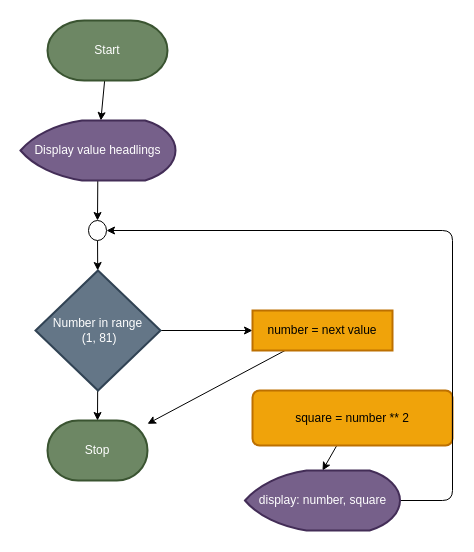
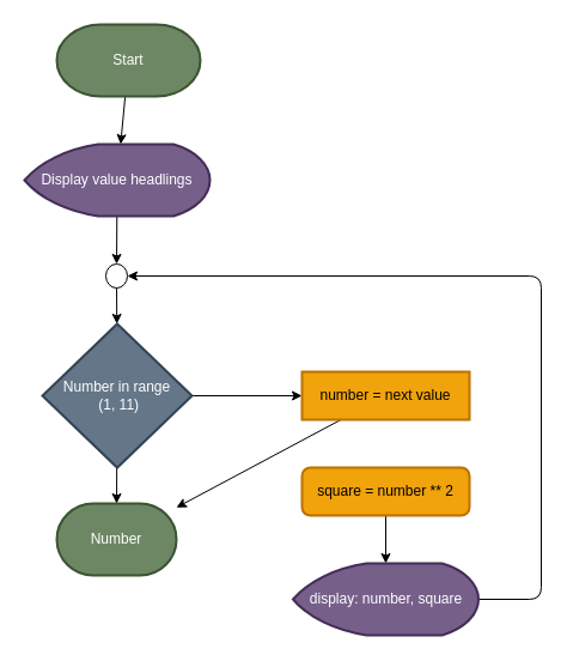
  <mxCell id="0" />
  <mxCell id="1" parent="0" />
  <mxCell id="2" style="edgeStyle=none;html=1;" edge="1" parent="1" source="3" target="6"><mxGeometry relative="1" as="geometry" /></mxCell>
  <mxCell id="3" value="Start" style="strokeWidth=2;html=1;shape=mxgraph.flowchart.terminator;whiteSpace=wrap;fillColor=#6d8764;fontColor=#ffffff;strokeColor=#3A5431;" vertex="1" parent="1"><mxGeometry x="47" y="20" width="120" height="60" as="geometry" /></mxCell>
- <mxCell id="4" value="Stop" style="strokeWidth=2;html=1;shape=mxgraph.flowchart.terminator;whiteSpace=wrap;fillColor=#6d8764;fontColor=#ffffff;strokeColor=#3A5431;" vertex="1" parent="1"><mxGeometry x="47" y="420" width="100" height="60" as="geometry" /></mxCell>
+ <mxCell id="4" value="Number" style="strokeWidth=2;html=1;shape=mxgraph.flowchart.terminator;whiteSpace=wrap;fillColor=#6d8764;fontColor=#ffffff;strokeColor=#3A5431;" vertex="1" parent="1"><mxGeometry x="47" y="420" width="100" height="60" as="geometry" /></mxCell>
  <mxCell id="5" style="edgeStyle=none;html=1;entryX=0.5;entryY=0;entryDx=0;entryDy=0;entryPerimeter=0;" edge="1" parent="1" source="6" target="8"><mxGeometry relative="1" as="geometry" /></mxCell>
  <mxCell id="6" value="Display value headlings" style="strokeWidth=2;html=1;shape=mxgraph.flowchart.display;whiteSpace=wrap;fillColor=#76608a;fontColor=#ffffff;strokeColor=#432D57;" vertex="1" parent="1"><mxGeometry x="20" y="120" width="155" height="60" as="geometry" /></mxCell>
  <mxCell id="7" style="edgeStyle=none;html=1;" edge="1" parent="1" source="8" target="11"><mxGeometry relative="1" as="geometry" /></mxCell>
  <mxCell id="8" value="" style="verticalLabelPosition=bottom;verticalAlign=top;html=1;shape=mxgraph.flowchart.on-page_reference;" vertex="1" parent="1"><mxGeometry x="88" y="220" width="18" height="20" as="geometry" /></mxCell>
  <mxCell id="9" style="edgeStyle=none;html=1;entryX=0.5;entryY=0;entryDx=0;entryDy=0;entryPerimeter=0;" edge="1" parent="1" source="11" target="4"><mxGeometry relative="1" as="geometry" /></mxCell>
  <mxCell id="10" style="edgeStyle=none;html=1;entryX=0;entryY=0.5;entryDx=0;entryDy=0;" edge="1" parent="1" source="11" target="13"><mxGeometry relative="1" as="geometry" /></mxCell>
- <mxCell id="11" value="Number in range&lt;br&gt;&amp;nbsp;(1, 81)" style="strokeWidth=2;html=1;shape=mxgraph.flowchart.decision;whiteSpace=wrap;fillColor=#647687;fontColor=#ffffff;strokeColor=#314354;" vertex="1" parent="1"><mxGeometry x="35" y="270" width="125" height="120" as="geometry" /></mxCell>
+ <mxCell id="11" value="Number in range&lt;br&gt;&amp;nbsp;(1, 11)" style="strokeWidth=2;html=1;shape=mxgraph.flowchart.decision;whiteSpace=wrap;fillColor=#647687;fontColor=#ffffff;strokeColor=#314354;" vertex="1" parent="1"><mxGeometry x="35" y="270" width="125" height="120" as="geometry" /></mxCell>
  <mxCell id="12" style="edgeStyle=none;html=1;" edge="1" parent="1" source="13" target="4"><mxGeometry relative="1" as="geometry" /></mxCell>
  <mxCell id="13" value="number = next value" style="whiteSpace=wrap;html=1;absoluteArcSize=1;arcSize=14;strokeWidth=2;fillColor=#f0a30a;fontColor=#000000;strokeColor=#BD7000;rounded=0;" vertex="1" parent="1"><mxGeometry x="252" y="310" width="140" height="40" as="geometry" /></mxCell>
  <mxCell id="14" style="edgeStyle=none;html=1;entryX=0.5;entryY=0;entryDx=0;entryDy=0;entryPerimeter=0;" edge="1" parent="1" source="15" target="17"><mxGeometry relative="1" as="geometry" /></mxCell>
- <mxCell id="15" value="square = number ** 2" style="rounded=1;whiteSpace=wrap;html=1;absoluteArcSize=1;arcSize=14;strokeWidth=2;fillColor=#f0a30a;fontColor=#000000;strokeColor=#BD7000;" vertex="1" parent="1"><mxGeometry x="252" y="390" width="200" height="55" as="geometry" /></mxCell>
+ <mxCell id="15" value="square = number ** 2" style="rounded=1;whiteSpace=wrap;html=1;absoluteArcSize=1;arcSize=14;strokeWidth=2;fillColor=#f0a30a;fontColor=#000000;strokeColor=#BD7000;" vertex="1" parent="1"><mxGeometry x="252" y="390" width="140" height="40" as="geometry" /></mxCell>
  <mxCell id="16" style="edgeStyle=none;html=1;entryX=1;entryY=0.5;entryDx=0;entryDy=0;entryPerimeter=0;" edge="1" parent="1" source="17" target="8"><mxGeometry relative="1" as="geometry"><Array as="points"><mxPoint x="452" y="500" /><mxPoint x="452" y="230" /></Array></mxGeometry></mxCell>
  <mxCell id="17" value="display: number, square" style="strokeWidth=2;html=1;shape=mxgraph.flowchart.display;whiteSpace=wrap;fillColor=#76608a;fontColor=#ffffff;strokeColor=#432D57;" vertex="1" parent="1"><mxGeometry x="244.5" y="470" width="155" height="60" as="geometry" /></mxCell>
